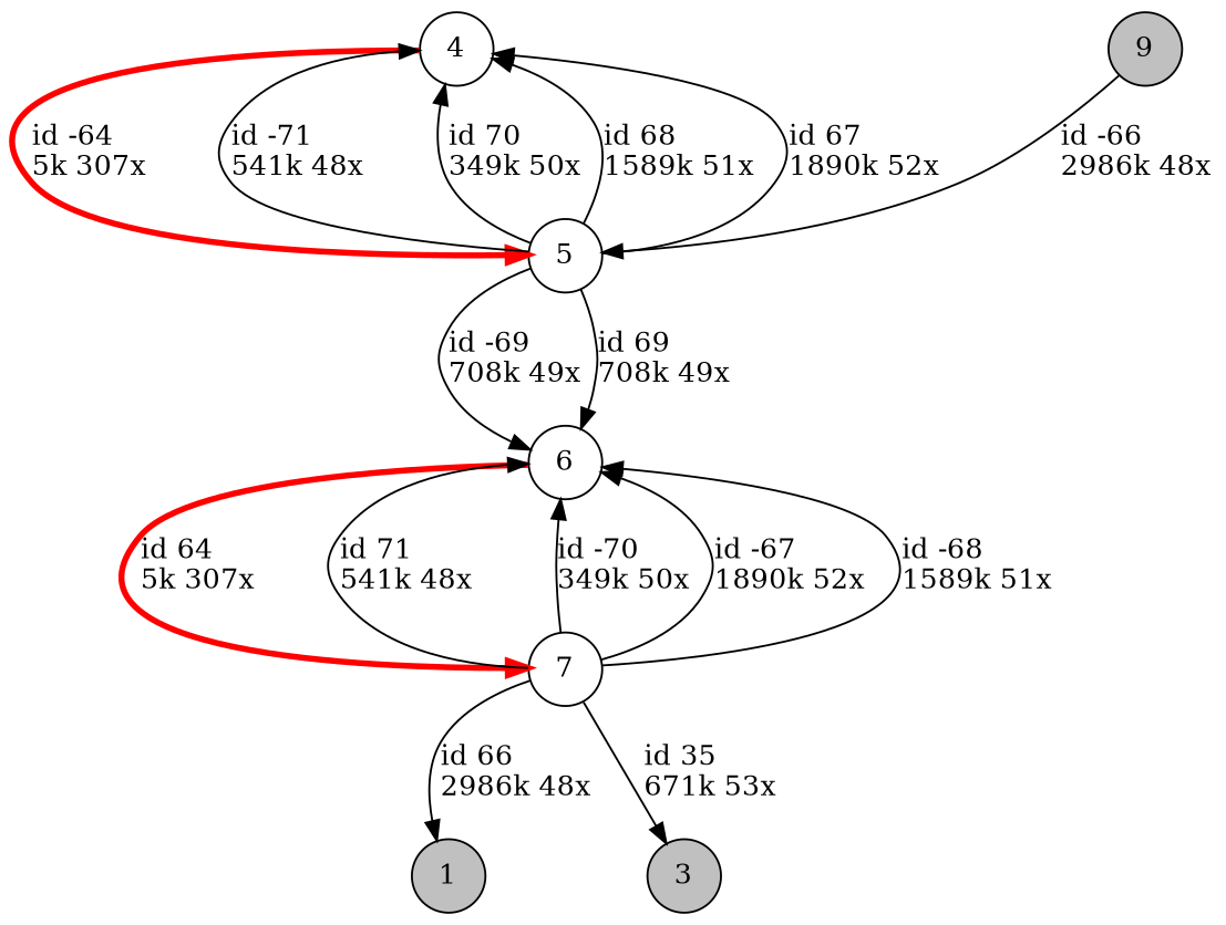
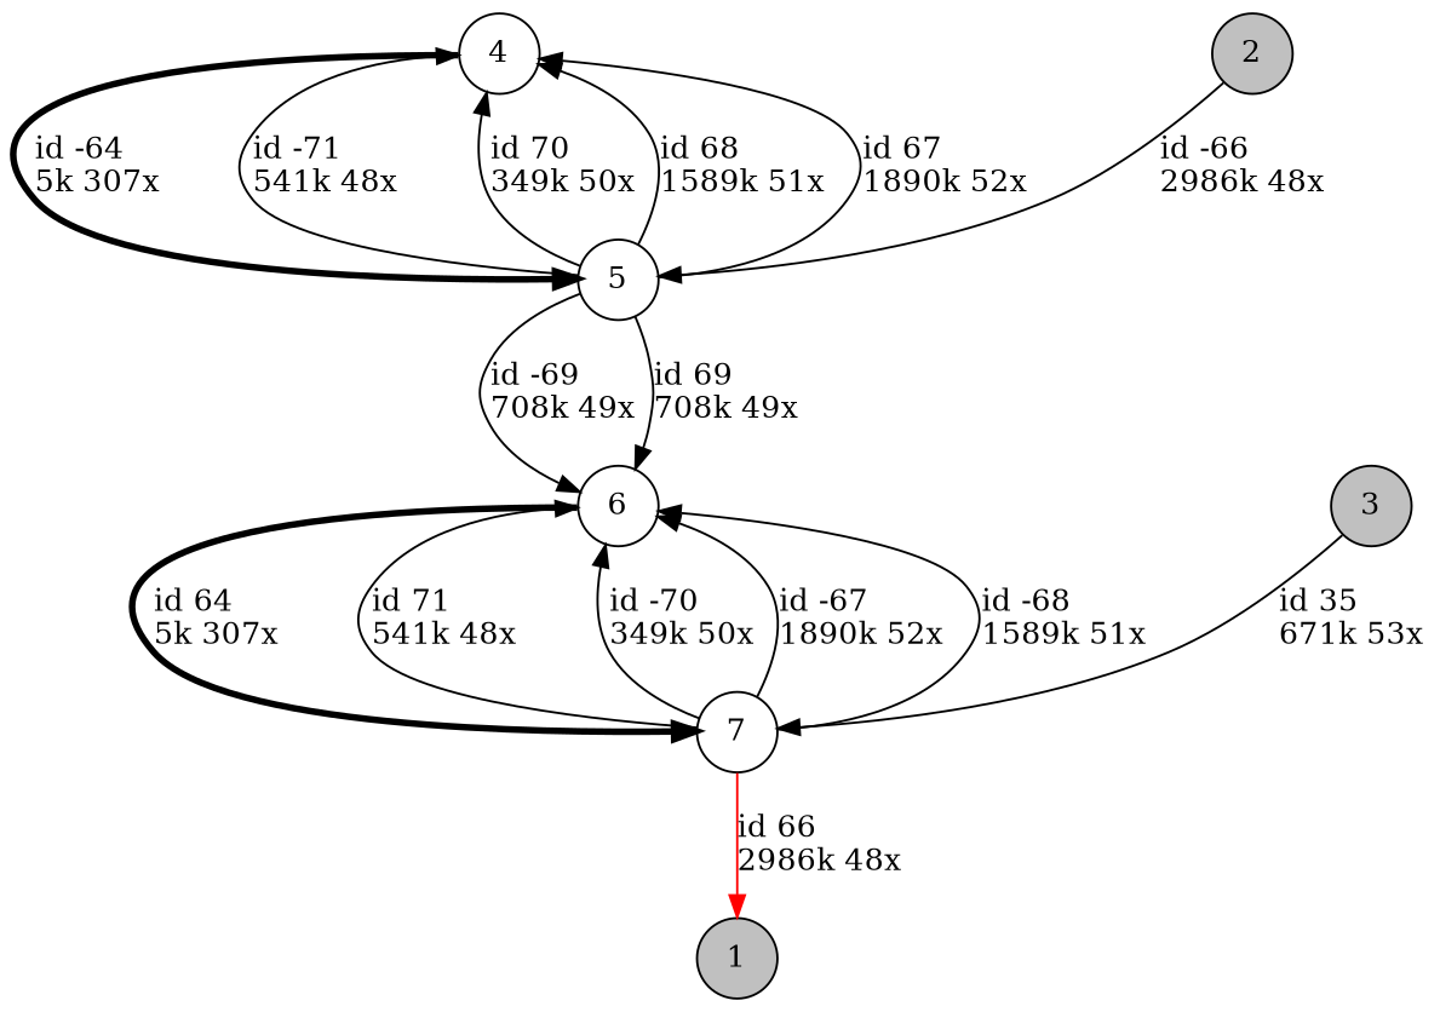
  digraph {
    nodesep=0.5
    node [shape=circle]
    edge [color=black]
    4 [height=0.3]
    5 [height=0.3]
    1 [fillcolor=grey height=0.3 style=filled]
-   2 [fillcolor=grey height=0.3 style=filled label=9]
+   2 [fillcolor=grey height=0.3 style=filled]
    3 [fillcolor=grey height=0.3 style=filled]
    6 [height=0.3]
    7 [height=0.3]
-   4 -> 5 [color=red label="id -64\l5k 307x" penwidth=3]
+   4 -> 5 [label="id -64\l5k 307x" penwidth=3]
    5 -> 4 [label="id -71\l541k 48x"]
    5 -> 4 [label="id 70\l349k 50x"]
    5 -> 4 [label="id 68\l1589k 51x"]
    5 -> 4 [label="id 67\l1890k 52x"]
    5 -> 6 [label="id -69\l708k 49x"]
    5 -> 6 [label="id 69\l708k 49x"]
    2 -> 5 [label="id -66\l2986k 48x"]
-   6 -> 7 [color=red label="id 64\l5k 307x" penwidth=3]
-   7 -> 1 [label="id 66\l2986k 48x"]
-   7 -> 3 [label="id 35\l671k 53x"]
+   6 -> 7 [label="id 64\l5k 307x" penwidth=3]
+   7 -> 1 [color=red label="id 66\l2986k 48x"]
+   3 -> 7 [label="id 35\l671k 53x"]
    7 -> 6 [label="id 71\l541k 48x"]
    7 -> 6 [label="id -70\l349k 50x"]
    7 -> 6 [label="id -67\l1890k 52x"]
    7 -> 6 [label="id -68\l1589k 51x"]
  }
